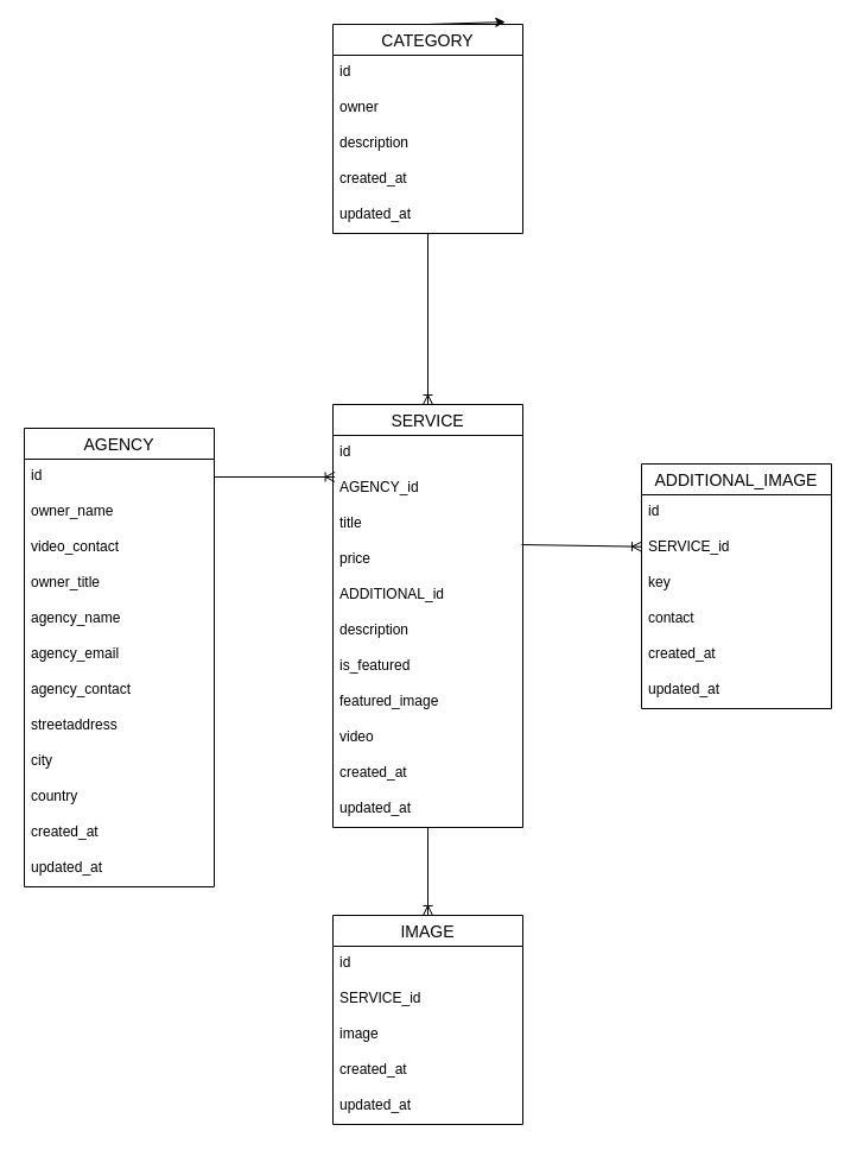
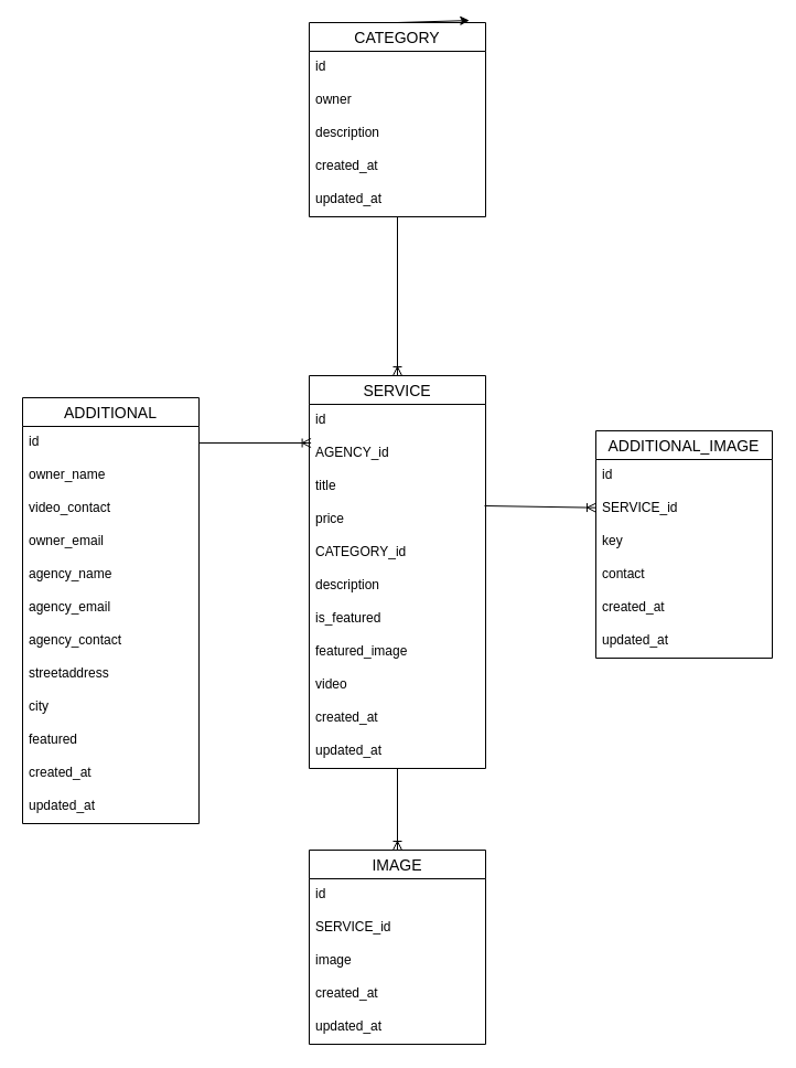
  <mxCell id="0" />
  <mxCell id="1" parent="0" />
- <mxCell id="2" value="AGENCY" style="swimlane;fontStyle=0;childLayout=stackLayout;horizontal=1;startSize=26;horizontalStack=0;resizeParent=1;resizeParentMax=0;resizeLast=0;collapsible=1;marginBottom=0;align=center;fontSize=14;" vertex="1" parent="1"><mxGeometry x="20" y="360" width="160" height="386" as="geometry" /></mxCell>
+ <mxCell id="2" value="ADDITIONAL" style="swimlane;fontStyle=0;childLayout=stackLayout;horizontal=1;startSize=26;horizontalStack=0;resizeParent=1;resizeParentMax=0;resizeLast=0;collapsible=1;marginBottom=0;align=center;fontSize=14;" vertex="1" parent="1"><mxGeometry x="20" y="360" width="160" height="386" as="geometry" /></mxCell>
  <mxCell id="3" value="id" style="text;strokeColor=none;fillColor=none;spacingLeft=4;spacingRight=4;overflow=hidden;rotatable=0;points=[[0,0.5],[1,0.5]];portConstraint=eastwest;fontSize=12;" vertex="1" parent="2"><mxGeometry y="26" width="160" height="30" as="geometry" /></mxCell>
  <mxCell id="4" value="owner_name" style="text;strokeColor=none;fillColor=none;spacingLeft=4;spacingRight=4;overflow=hidden;rotatable=0;points=[[0,0.5],[1,0.5]];portConstraint=eastwest;fontSize=12;" vertex="1" parent="2"><mxGeometry y="56" width="160" height="30" as="geometry" /></mxCell>
  <mxCell id="5" value="video_contact" style="text;strokeColor=none;fillColor=none;spacingLeft=4;spacingRight=4;overflow=hidden;rotatable=0;points=[[0,0.5],[1,0.5]];portConstraint=eastwest;fontSize=12;" vertex="1" parent="2"><mxGeometry y="86" width="160" height="30" as="geometry" /></mxCell>
- <mxCell id="6" value="owner_title" style="text;strokeColor=none;fillColor=none;spacingLeft=4;spacingRight=4;overflow=hidden;rotatable=0;points=[[0,0.5],[1,0.5]];portConstraint=eastwest;fontSize=12;" vertex="1" parent="2"><mxGeometry y="116" width="160" height="30" as="geometry" /></mxCell>
+ <mxCell id="6" value="owner_email" style="text;strokeColor=none;fillColor=none;spacingLeft=4;spacingRight=4;overflow=hidden;rotatable=0;points=[[0,0.5],[1,0.5]];portConstraint=eastwest;fontSize=12;" vertex="1" parent="2"><mxGeometry y="116" width="160" height="30" as="geometry" /></mxCell>
  <mxCell id="7" value="agency_name" style="text;strokeColor=none;fillColor=none;spacingLeft=4;spacingRight=4;overflow=hidden;rotatable=0;points=[[0,0.5],[1,0.5]];portConstraint=eastwest;fontSize=12;" vertex="1" parent="2"><mxGeometry y="146" width="160" height="30" as="geometry" /></mxCell>
  <mxCell id="8" value="agency_email" style="text;strokeColor=none;fillColor=none;spacingLeft=4;spacingRight=4;overflow=hidden;rotatable=0;points=[[0,0.5],[1,0.5]];portConstraint=eastwest;fontSize=12;" vertex="1" parent="2"><mxGeometry y="176" width="160" height="30" as="geometry" /></mxCell>
  <mxCell id="9" value="agency_contact" style="text;strokeColor=none;fillColor=none;spacingLeft=4;spacingRight=4;overflow=hidden;rotatable=0;points=[[0,0.5],[1,0.5]];portConstraint=eastwest;fontSize=12;" vertex="1" parent="2"><mxGeometry y="206" width="160" height="30" as="geometry" /></mxCell>
  <mxCell id="10" value="streetaddress" style="text;strokeColor=none;fillColor=none;spacingLeft=4;spacingRight=4;overflow=hidden;rotatable=0;points=[[0,0.5],[1,0.5]];portConstraint=eastwest;fontSize=12;" vertex="1" parent="2"><mxGeometry y="236" width="160" height="30" as="geometry" /></mxCell>
  <mxCell id="11" value="city" style="text;strokeColor=none;fillColor=none;spacingLeft=4;spacingRight=4;overflow=hidden;rotatable=0;points=[[0,0.5],[1,0.5]];portConstraint=eastwest;fontSize=12;" vertex="1" parent="2"><mxGeometry y="266" width="160" height="30" as="geometry" /></mxCell>
- <mxCell id="12" value="country" style="text;strokeColor=none;fillColor=none;spacingLeft=4;spacingRight=4;overflow=hidden;rotatable=0;points=[[0,0.5],[1,0.5]];portConstraint=eastwest;fontSize=12;" vertex="1" parent="2"><mxGeometry y="296" width="160" height="30" as="geometry" /></mxCell>
+ <mxCell id="12" value="featured" style="text;strokeColor=none;fillColor=none;spacingLeft=4;spacingRight=4;overflow=hidden;rotatable=0;points=[[0,0.5],[1,0.5]];portConstraint=eastwest;fontSize=12;" vertex="1" parent="2"><mxGeometry y="296" width="160" height="30" as="geometry" /></mxCell>
  <mxCell id="13" value="created_at" style="text;strokeColor=none;fillColor=none;spacingLeft=4;spacingRight=4;overflow=hidden;rotatable=0;points=[[0,0.5],[1,0.5]];portConstraint=eastwest;fontSize=12;" vertex="1" parent="2"><mxGeometry y="326" width="160" height="30" as="geometry" /></mxCell>
  <mxCell id="14" value="updated_at" style="text;strokeColor=none;fillColor=none;spacingLeft=4;spacingRight=4;overflow=hidden;rotatable=0;points=[[0,0.5],[1,0.5]];portConstraint=eastwest;fontSize=12;" vertex="1" parent="2"><mxGeometry y="356" width="160" height="30" as="geometry" /></mxCell>
  <mxCell id="15" value="" style="fontSize=12;html=1;endArrow=ERoneToMany;exitX=1;exitY=0.5;exitDx=0;exitDy=0;rounded=0;entryX=0.01;entryY=0.167;entryDx=0;entryDy=0;entryPerimeter=0;" edge="1" parent="1" source="3" target="18"><mxGeometry width="100" height="100" relative="1" as="geometry"><mxPoint x="200" y="610" as="sourcePoint" /><mxPoint x="340" y="401" as="targetPoint" /></mxGeometry></mxCell>
  <mxCell id="16" value="SERVICE" style="swimlane;fontStyle=0;childLayout=stackLayout;horizontal=1;startSize=26;horizontalStack=0;resizeParent=1;resizeParentMax=0;resizeLast=0;collapsible=1;marginBottom=0;align=center;fontSize=14;" vertex="1" parent="1"><mxGeometry x="280" y="340" width="160" height="356" as="geometry" /></mxCell>
  <mxCell id="17" value="id" style="text;strokeColor=none;fillColor=none;spacingLeft=4;spacingRight=4;overflow=hidden;rotatable=0;points=[[0,0.5],[1,0.5]];portConstraint=eastwest;fontSize=12;" vertex="1" parent="16"><mxGeometry y="26" width="160" height="30" as="geometry" /></mxCell>
  <mxCell id="18" value="AGENCY_id" style="text;strokeColor=none;fillColor=none;spacingLeft=4;spacingRight=4;overflow=hidden;rotatable=0;points=[[0,0.5],[1,0.5]];portConstraint=eastwest;fontSize=12;" vertex="1" parent="16"><mxGeometry y="56" width="160" height="30" as="geometry" /></mxCell>
  <mxCell id="19" value="title" style="text;strokeColor=none;fillColor=none;spacingLeft=4;spacingRight=4;overflow=hidden;rotatable=0;points=[[0,0.5],[1,0.5]];portConstraint=eastwest;fontSize=12;" vertex="1" parent="16"><mxGeometry y="86" width="160" height="30" as="geometry" /></mxCell>
  <mxCell id="20" value="price" style="text;strokeColor=none;fillColor=none;spacingLeft=4;spacingRight=4;overflow=hidden;rotatable=0;points=[[0,0.5],[1,0.5]];portConstraint=eastwest;fontSize=12;" vertex="1" parent="16"><mxGeometry y="116" width="160" height="30" as="geometry" /></mxCell>
- <mxCell id="21" value="ADDITIONAL_id" style="text;strokeColor=none;fillColor=none;spacingLeft=4;spacingRight=4;overflow=hidden;rotatable=0;points=[[0,0.5],[1,0.5]];portConstraint=eastwest;fontSize=12;" vertex="1" parent="16"><mxGeometry y="146" width="160" height="30" as="geometry" /></mxCell>
+ <mxCell id="21" value="CATEGORY_id" style="text;strokeColor=none;fillColor=none;spacingLeft=4;spacingRight=4;overflow=hidden;rotatable=0;points=[[0,0.5],[1,0.5]];portConstraint=eastwest;fontSize=12;" vertex="1" parent="16"><mxGeometry y="146" width="160" height="30" as="geometry" /></mxCell>
  <mxCell id="22" value="description" style="text;strokeColor=none;fillColor=none;spacingLeft=4;spacingRight=4;overflow=hidden;rotatable=0;points=[[0,0.5],[1,0.5]];portConstraint=eastwest;fontSize=12;" vertex="1" parent="16"><mxGeometry y="176" width="160" height="30" as="geometry" /></mxCell>
  <mxCell id="23" value="is_featured" style="text;strokeColor=none;fillColor=none;spacingLeft=4;spacingRight=4;overflow=hidden;rotatable=0;points=[[0,0.5],[1,0.5]];portConstraint=eastwest;fontSize=12;" vertex="1" parent="16"><mxGeometry y="206" width="160" height="30" as="geometry" /></mxCell>
  <mxCell id="24" value="featured_image" style="text;strokeColor=none;fillColor=none;spacingLeft=4;spacingRight=4;overflow=hidden;rotatable=0;points=[[0,0.5],[1,0.5]];portConstraint=eastwest;fontSize=12;" vertex="1" parent="16"><mxGeometry y="236" width="160" height="30" as="geometry" /></mxCell>
  <mxCell id="25" value="video" style="text;strokeColor=none;fillColor=none;spacingLeft=4;spacingRight=4;overflow=hidden;rotatable=0;points=[[0,0.5],[1,0.5]];portConstraint=eastwest;fontSize=12;" vertex="1" parent="16"><mxGeometry y="266" width="160" height="30" as="geometry" /></mxCell>
  <mxCell id="26" value="created_at" style="text;strokeColor=none;fillColor=none;spacingLeft=4;spacingRight=4;overflow=hidden;rotatable=0;points=[[0,0.5],[1,0.5]];portConstraint=eastwest;fontSize=12;" vertex="1" parent="16"><mxGeometry y="296" width="160" height="30" as="geometry" /></mxCell>
  <mxCell id="27" value="updated_at" style="text;strokeColor=none;fillColor=none;spacingLeft=4;spacingRight=4;overflow=hidden;rotatable=0;points=[[0,0.5],[1,0.5]];portConstraint=eastwest;fontSize=12;" vertex="1" parent="16"><mxGeometry y="326" width="160" height="30" as="geometry" /></mxCell>
  <mxCell id="28" value="" style="fontSize=12;html=1;endArrow=ERoneToMany;rounded=0;entryX=0.5;entryY=0;entryDx=0;entryDy=0;" edge="1" parent="1" source="27" target="29"><mxGeometry width="100" height="100" relative="1" as="geometry"><mxPoint x="350" y="700" as="sourcePoint" /><mxPoint x="371" y="770" as="targetPoint" /></mxGeometry></mxCell>
  <mxCell id="29" value="IMAGE" style="swimlane;fontStyle=0;childLayout=stackLayout;horizontal=1;startSize=26;horizontalStack=0;resizeParent=1;resizeParentMax=0;resizeLast=0;collapsible=1;marginBottom=0;align=center;fontSize=14;" vertex="1" parent="1"><mxGeometry x="280" y="770" width="160" height="176" as="geometry" /></mxCell>
  <mxCell id="30" value="id" style="text;strokeColor=none;fillColor=none;spacingLeft=4;spacingRight=4;overflow=hidden;rotatable=0;points=[[0,0.5],[1,0.5]];portConstraint=eastwest;fontSize=12;" vertex="1" parent="29"><mxGeometry y="26" width="160" height="30" as="geometry" /></mxCell>
  <mxCell id="31" value="SERVICE_id" style="text;strokeColor=none;fillColor=none;spacingLeft=4;spacingRight=4;overflow=hidden;rotatable=0;points=[[0,0.5],[1,0.5]];portConstraint=eastwest;fontSize=12;" vertex="1" parent="29"><mxGeometry y="56" width="160" height="30" as="geometry" /></mxCell>
  <mxCell id="32" value="image" style="text;strokeColor=none;fillColor=none;spacingLeft=4;spacingRight=4;overflow=hidden;rotatable=0;points=[[0,0.5],[1,0.5]];portConstraint=eastwest;fontSize=12;" vertex="1" parent="29"><mxGeometry y="86" width="160" height="30" as="geometry" /></mxCell>
  <mxCell id="33" value="created_at&#10;" style="text;strokeColor=none;fillColor=none;spacingLeft=4;spacingRight=4;overflow=hidden;rotatable=0;points=[[0,0.5],[1,0.5]];portConstraint=eastwest;fontSize=12;" vertex="1" parent="29"><mxGeometry y="116" width="160" height="30" as="geometry" /></mxCell>
  <mxCell id="34" value="updated_at" style="text;strokeColor=none;fillColor=none;spacingLeft=4;spacingRight=4;overflow=hidden;rotatable=0;points=[[0,0.5],[1,0.5]];portConstraint=eastwest;fontSize=12;" vertex="1" parent="29"><mxGeometry y="146" width="160" height="30" as="geometry" /></mxCell>
  <mxCell id="35" value="ADDITIONAL_IMAGE" style="swimlane;fontStyle=0;childLayout=stackLayout;horizontal=1;startSize=26;horizontalStack=0;resizeParent=1;resizeParentMax=0;resizeLast=0;collapsible=1;marginBottom=0;align=center;fontSize=14;" vertex="1" parent="1"><mxGeometry x="540" y="390" width="160" height="206" as="geometry" /></mxCell>
  <mxCell id="36" value="id" style="text;strokeColor=none;fillColor=none;spacingLeft=4;spacingRight=4;overflow=hidden;rotatable=0;points=[[0,0.5],[1,0.5]];portConstraint=eastwest;fontSize=12;" vertex="1" parent="35"><mxGeometry y="26" width="160" height="30" as="geometry" /></mxCell>
  <mxCell id="37" value="SERVICE_id" style="text;strokeColor=none;fillColor=none;spacingLeft=4;spacingRight=4;overflow=hidden;rotatable=0;points=[[0,0.5],[1,0.5]];portConstraint=eastwest;fontSize=12;" vertex="1" parent="35"><mxGeometry y="56" width="160" height="30" as="geometry" /></mxCell>
  <mxCell id="38" value="key" style="text;strokeColor=none;fillColor=none;spacingLeft=4;spacingRight=4;overflow=hidden;rotatable=0;points=[[0,0.5],[1,0.5]];portConstraint=eastwest;fontSize=12;" vertex="1" parent="35"><mxGeometry y="86" width="160" height="30" as="geometry" /></mxCell>
  <mxCell id="39" value="contact" style="text;strokeColor=none;fillColor=none;spacingLeft=4;spacingRight=4;overflow=hidden;rotatable=0;points=[[0,0.5],[1,0.5]];portConstraint=eastwest;fontSize=12;" vertex="1" parent="35"><mxGeometry y="116" width="160" height="30" as="geometry" /></mxCell>
  <mxCell id="40" value="created_at" style="text;strokeColor=none;fillColor=none;spacingLeft=4;spacingRight=4;overflow=hidden;rotatable=0;points=[[0,0.5],[1,0.5]];portConstraint=eastwest;fontSize=12;" vertex="1" parent="35"><mxGeometry y="146" width="160" height="30" as="geometry" /></mxCell>
  <mxCell id="41" value="updated_at" style="text;strokeColor=none;fillColor=none;spacingLeft=4;spacingRight=4;overflow=hidden;rotatable=0;points=[[0,0.5],[1,0.5]];portConstraint=eastwest;fontSize=12;" vertex="1" parent="35"><mxGeometry y="176" width="160" height="30" as="geometry" /></mxCell>
  <mxCell id="42" value="" style="fontSize=12;html=1;endArrow=ERoneToMany;rounded=0;exitX=0.994;exitY=0.067;exitDx=0;exitDy=0;exitPerimeter=0;" edge="1" parent="1" source="20" target="37"><mxGeometry width="100" height="100" relative="1" as="geometry"><mxPoint x="470" y="460" as="sourcePoint" /><mxPoint x="450" y="360" as="targetPoint" /></mxGeometry></mxCell>
  <mxCell id="43" value="CATEGORY" style="swimlane;fontStyle=0;childLayout=stackLayout;horizontal=1;startSize=26;horizontalStack=0;resizeParent=1;resizeParentMax=0;resizeLast=0;collapsible=1;marginBottom=0;align=center;fontSize=14;" vertex="1" parent="1"><mxGeometry x="280" y="20" width="160" height="176" as="geometry" /></mxCell>
  <mxCell id="44" value="id" style="text;strokeColor=none;fillColor=none;spacingLeft=4;spacingRight=4;overflow=hidden;rotatable=0;points=[[0,0.5],[1,0.5]];portConstraint=eastwest;fontSize=12;" vertex="1" parent="43"><mxGeometry y="26" width="160" height="30" as="geometry" /></mxCell>
  <mxCell id="45" value="owner" style="text;strokeColor=none;fillColor=none;spacingLeft=4;spacingRight=4;overflow=hidden;rotatable=0;points=[[0,0.5],[1,0.5]];portConstraint=eastwest;fontSize=12;" vertex="1" parent="43"><mxGeometry y="56" width="160" height="30" as="geometry" /></mxCell>
  <mxCell id="46" value="description" style="text;strokeColor=none;fillColor=none;spacingLeft=4;spacingRight=4;overflow=hidden;rotatable=0;points=[[0,0.5],[1,0.5]];portConstraint=eastwest;fontSize=12;" vertex="1" parent="43"><mxGeometry y="86" width="160" height="30" as="geometry" /></mxCell>
  <mxCell id="47" value="created_at" style="text;strokeColor=none;fillColor=none;spacingLeft=4;spacingRight=4;overflow=hidden;rotatable=0;points=[[0,0.5],[1,0.5]];portConstraint=eastwest;fontSize=12;" vertex="1" parent="43"><mxGeometry y="116" width="160" height="30" as="geometry" /></mxCell>
  <mxCell id="48" value="updated_at" style="text;strokeColor=none;fillColor=none;spacingLeft=4;spacingRight=4;overflow=hidden;rotatable=0;points=[[0,0.5],[1,0.5]];portConstraint=eastwest;fontSize=12;" vertex="1" parent="43"><mxGeometry y="146" width="160" height="30" as="geometry" /></mxCell>
  <mxCell id="49" value="" style="fontSize=12;html=1;endArrow=ERoneToMany;entryX=0.5;entryY=0;entryDx=0;entryDy=0;rounded=0;" edge="1" parent="1" source="48" target="16"><mxGeometry width="100" height="100" relative="1" as="geometry"><mxPoint x="360" y="200" as="sourcePoint" /><mxPoint x="410" y="360" as="targetPoint" /></mxGeometry></mxCell>
  <mxCell id="50" style="edgeStyle=none;rounded=0;orthogonalLoop=1;jettySize=auto;html=1;exitX=0.5;exitY=0;exitDx=0;exitDy=0;entryX=0.908;entryY=-0.011;entryDx=0;entryDy=0;entryPerimeter=0;" edge="1" parent="1" source="43" target="43"><mxGeometry relative="1" as="geometry" /></mxCell>
